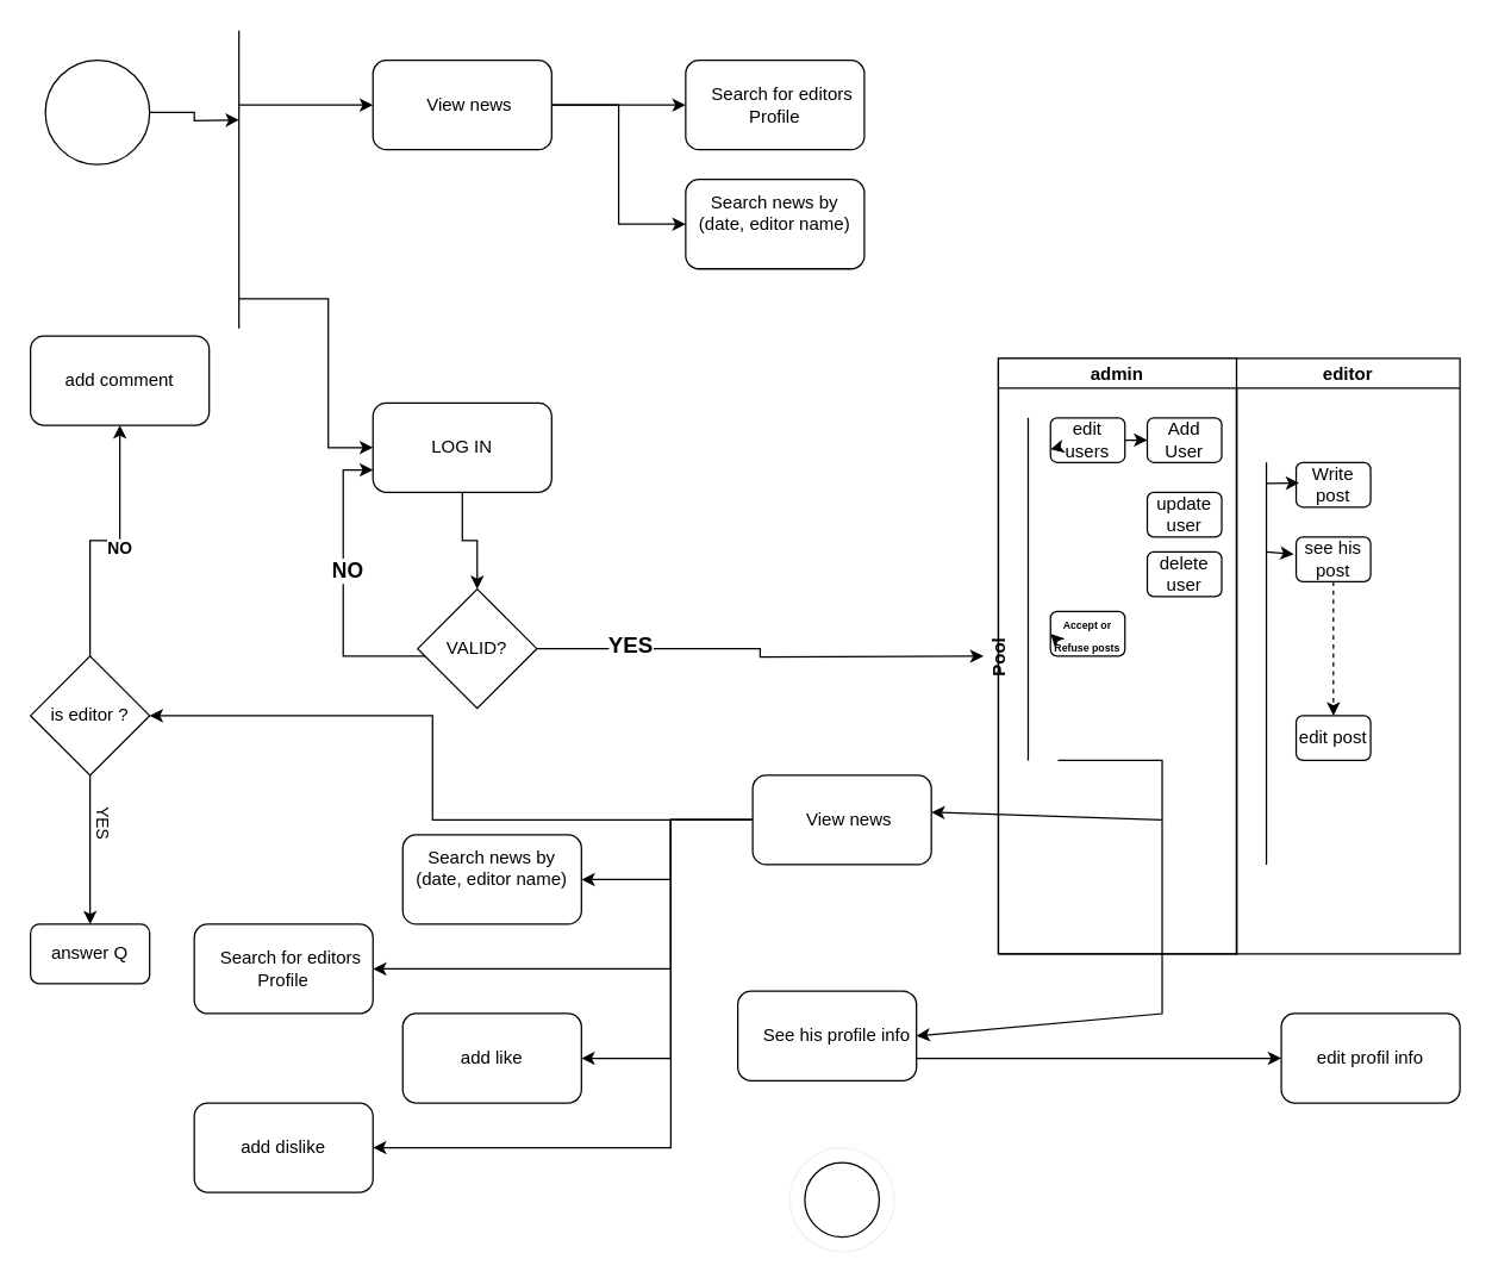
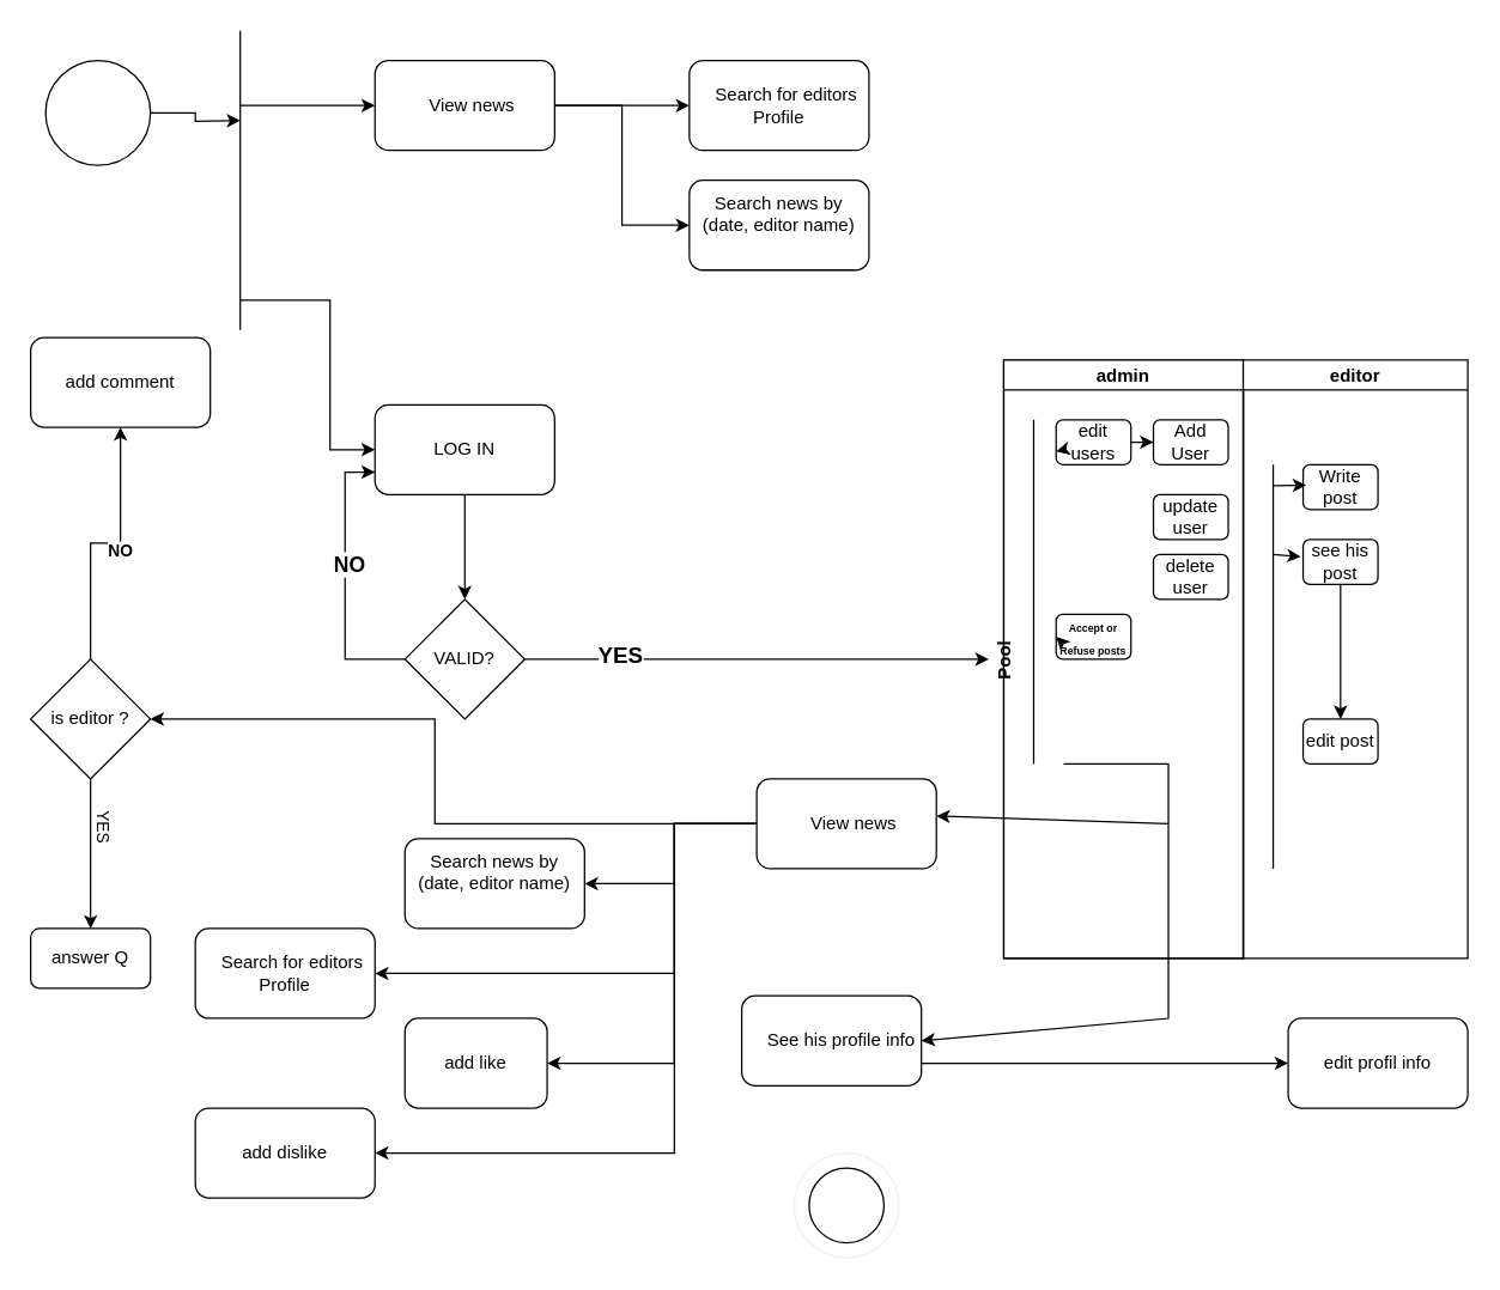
  <mxCell id="0" />
  <mxCell id="1" parent="0" />
  <mxCell id="2" style="edgeStyle=orthogonalEdgeStyle;rounded=0;orthogonalLoop=1;jettySize=auto;html=1;exitX=1;exitY=0.5;exitDx=0;exitDy=0;" parent="1" source="3" edge="1"><mxGeometry relative="1" as="geometry"><mxPoint x="160" y="80" as="targetPoint" /></mxGeometry></mxCell>
  <mxCell id="3" value="" style="ellipse;whiteSpace=wrap;html=1;aspect=fixed;" parent="1" vertex="1"><mxGeometry x="30" y="40" width="70" height="70" as="geometry" /></mxCell>
  <mxCell id="4" value="" style="ellipse;whiteSpace=wrap;html=1;strokeColor=#F0F0F0;fillColor=#ffffff;gradientColor=none;gradientDirection=north;" parent="1" vertex="1"><mxGeometry x="530" y="770" width="70" height="70" as="geometry" /></mxCell>
  <mxCell id="5" value="" style="ellipse;whiteSpace=wrap;html=1;" parent="1" vertex="1"><mxGeometry x="540" y="780" width="50" height="50" as="geometry" /></mxCell>
  <mxCell id="6" value="Pool" style="swimlane;childLayout=stackLayout;resizeParent=1;resizeParentMax=0;startSize=0;horizontal=0;horizontalStack=1;" parent="1" vertex="1"><mxGeometry x="670" y="240" width="160" height="400" as="geometry" /></mxCell>
  <mxCell id="7" value="admin" style="swimlane;startSize=20;" parent="6" vertex="1"><mxGeometry width="160" height="400" as="geometry" /></mxCell>
  <mxCell id="8" style="edgeStyle=orthogonalEdgeStyle;rounded=0;orthogonalLoop=1;jettySize=auto;html=1;" parent="7" source="9" target="11" edge="1"><mxGeometry relative="1" as="geometry" /></mxCell>
  <mxCell id="9" value="edit users&lt;br&gt;" style="rounded=1;whiteSpace=wrap;html=1;rotation=0;" parent="7" vertex="1"><mxGeometry x="35" y="40" width="50" height="30" as="geometry" /></mxCell>
  <mxCell id="10" value="" style="endArrow=none;html=1;rounded=0;" parent="7" edge="1"><mxGeometry width="50" height="50" relative="1" as="geometry"><mxPoint x="20" y="270" as="sourcePoint" /><mxPoint x="20" y="40" as="targetPoint" /></mxGeometry></mxCell>
  <mxCell id="11" value="Add User" style="rounded=1;whiteSpace=wrap;html=1;rotation=0;" parent="7" vertex="1"><mxGeometry x="100" y="40" width="50" height="30" as="geometry" /></mxCell>
  <mxCell id="12" value="update user" style="rounded=1;whiteSpace=wrap;html=1;rotation=0;" parent="7" vertex="1"><mxGeometry x="100" y="90" width="50" height="30" as="geometry" /></mxCell>
  <mxCell id="13" value="delete user" style="rounded=1;whiteSpace=wrap;html=1;rotation=0;" parent="7" vertex="1"><mxGeometry x="100" y="130" width="50" height="30" as="geometry" /></mxCell>
  <mxCell id="14" value="&lt;font style=&quot;font-size: 7px;&quot;&gt;&lt;b&gt;Accept or Refuse posts&lt;/b&gt;&lt;/font&gt;" style="rounded=1;whiteSpace=wrap;html=1;rotation=0;" parent="7" vertex="1"><mxGeometry x="35" y="170" width="50" height="30" as="geometry" /></mxCell>
  <mxCell id="15" value="" style="endArrow=none;html=1;rounded=0;" parent="1" edge="1"><mxGeometry width="50" height="50" relative="1" as="geometry"><mxPoint x="160" y="220" as="sourcePoint" /><mxPoint x="160" y="20" as="targetPoint" /><Array as="points"><mxPoint x="160" y="130" /></Array></mxGeometry></mxCell>
  <mxCell id="16" style="edgeStyle=orthogonalEdgeStyle;rounded=0;orthogonalLoop=1;jettySize=auto;html=1;" parent="1" source="18" target="19" edge="1"><mxGeometry relative="1" as="geometry" /></mxCell>
  <mxCell id="17" style="edgeStyle=orthogonalEdgeStyle;rounded=0;orthogonalLoop=1;jettySize=auto;html=1;entryX=0;entryY=0.5;entryDx=0;entryDy=0;" parent="1" source="18" target="20" edge="1"><mxGeometry relative="1" as="geometry" /></mxCell>
  <mxCell id="18" value="&amp;nbsp; &amp;nbsp;View news" style="rounded=1;whiteSpace=wrap;html=1;" parent="1" vertex="1"><mxGeometry x="250" y="40" width="120" height="60" as="geometry" /></mxCell>
  <mxCell id="19" value="&amp;nbsp; &amp;nbsp;Search for editors Profile" style="rounded=1;whiteSpace=wrap;html=1;" parent="1" vertex="1"><mxGeometry x="460" y="40" width="120" height="60" as="geometry" /></mxCell>
  <mxCell id="20" value="&lt;div&gt;Search news by (date, editor name)&lt;/div&gt;&lt;div&gt;&lt;br&gt;&lt;/div&gt;" style="rounded=1;whiteSpace=wrap;html=1;" parent="1" vertex="1"><mxGeometry x="460" y="120" width="120" height="60" as="geometry" /></mxCell>
  <mxCell id="21" value="" style="endArrow=classic;html=1;rounded=0;entryX=0;entryY=0.5;entryDx=0;entryDy=0;" parent="1" target="18" edge="1"><mxGeometry width="50" height="50" relative="1" as="geometry"><mxPoint x="160" y="70" as="sourcePoint" /><mxPoint x="460" y="150" as="targetPoint" /></mxGeometry></mxCell>
  <mxCell id="22" style="edgeStyle=orthogonalEdgeStyle;rounded=0;orthogonalLoop=1;jettySize=auto;html=1;entryX=0.5;entryY=0;entryDx=0;entryDy=0;" parent="1" source="23" target="29" edge="1"><mxGeometry relative="1" as="geometry" /></mxCell>
  <mxCell id="23" value="LOG IN" style="rounded=1;whiteSpace=wrap;html=1;" parent="1" vertex="1"><mxGeometry x="250" y="270" width="120" height="60" as="geometry" /></mxCell>
  <mxCell id="24" value="" style="endArrow=classic;html=1;rounded=0;entryX=0;entryY=0.5;entryDx=0;entryDy=0;" parent="1" target="23" edge="1"><mxGeometry width="50" height="50" relative="1" as="geometry"><mxPoint x="160" y="200" as="sourcePoint" /><mxPoint x="530" y="290" as="targetPoint" /><Array as="points"><mxPoint x="220" y="200" /><mxPoint x="220" y="300" /></Array></mxGeometry></mxCell>
  <mxCell id="25" style="edgeStyle=orthogonalEdgeStyle;rounded=0;orthogonalLoop=1;jettySize=auto;html=1;" parent="1" source="29" edge="1"><mxGeometry relative="1" as="geometry"><mxPoint x="660" y="440" as="targetPoint" /></mxGeometry></mxCell>
  <mxCell id="26" value="&lt;b&gt;&lt;font style=&quot;font-size: 15px;&quot;&gt;YES&lt;/font&gt;&lt;/b&gt;" style="edgeLabel;html=1;align=center;verticalAlign=middle;resizable=0;points=[];" parent="25" vertex="1" connectable="0"><mxGeometry x="-0.593" y="4" relative="1" as="geometry"><mxPoint as="offset" /></mxGeometry></mxCell>
  <mxCell id="27" style="edgeStyle=orthogonalEdgeStyle;rounded=0;orthogonalLoop=1;jettySize=auto;html=1;entryX=0;entryY=0.75;entryDx=0;entryDy=0;" parent="1" source="29" target="23" edge="1"><mxGeometry relative="1" as="geometry"><Array as="points"><mxPoint x="230" y="440" /><mxPoint x="230" y="315" /></Array></mxGeometry></mxCell>
  <mxCell id="28" value="&lt;b&gt;&lt;font style=&quot;font-size: 14px;&quot;&gt;NO&lt;/font&gt;&lt;/b&gt;" style="edgeLabel;html=1;align=center;verticalAlign=middle;resizable=0;points=[];" parent="27" vertex="1" connectable="0"><mxGeometry x="0.129" y="-2" relative="1" as="geometry"><mxPoint as="offset" /></mxGeometry></mxCell>
- <mxCell id="29" value="VALID?" style="rhombus;whiteSpace=wrap;html=1;" parent="1" vertex="1"><mxGeometry x="280" y="395" width="80" height="80" as="geometry" /></mxCell>
+ <mxCell id="29" value="VALID?" style="rhombus;whiteSpace=wrap;html=1;" parent="1" vertex="1"><mxGeometry x="270" y="400" width="80" height="80" as="geometry" /></mxCell>
  <mxCell id="30" value="editor" style="swimlane;startSize=20;" parent="1" vertex="1"><mxGeometry x="830" y="240" width="150" height="400" as="geometry" /></mxCell>
  <mxCell id="31" value="" style="endArrow=none;html=1;rounded=0;" edge="1" parent="30"><mxGeometry width="50" height="50" relative="1" as="geometry"><mxPoint x="20" y="340" as="sourcePoint" /><mxPoint x="20" y="70" as="targetPoint" /></mxGeometry></mxCell>
  <mxCell id="32" value="Write post" style="rounded=1;whiteSpace=wrap;html=1;rotation=0;" vertex="1" parent="30"><mxGeometry x="40" y="70" width="50" height="30" as="geometry" /></mxCell>
- <mxCell id="33" style="edgeStyle=orthogonalEdgeStyle;rounded=0;orthogonalLoop=1;jettySize=auto;html=1;entryX=0.5;entryY=0;entryDx=0;entryDy=0;dashed=1;" edge="1" parent="30" source="34" target="35"><mxGeometry relative="1" as="geometry" /></mxCell>
+ <mxCell id="33" style="edgeStyle=orthogonalEdgeStyle;rounded=0;orthogonalLoop=1;jettySize=auto;html=1;entryX=0.5;entryY=0;entryDx=0;entryDy=0;" edge="1" parent="30" source="34" target="35"><mxGeometry relative="1" as="geometry" /></mxCell>
  <mxCell id="34" value="see his post" style="rounded=1;whiteSpace=wrap;html=1;rotation=0;" vertex="1" parent="30"><mxGeometry x="40" y="120" width="50" height="30" as="geometry" /></mxCell>
  <mxCell id="35" value="edit post" style="rounded=1;whiteSpace=wrap;html=1;rotation=0;" vertex="1" parent="30"><mxGeometry x="40" y="240" width="50" height="30" as="geometry" /></mxCell>
  <mxCell id="36" value="" style="endArrow=classic;html=1;rounded=0;" parent="1" target="9" edge="1"><mxGeometry width="50" height="50" relative="1" as="geometry"><mxPoint x="710" y="300" as="sourcePoint" /><mxPoint x="770" y="360" as="targetPoint" /></mxGeometry></mxCell>
  <mxCell id="37" value="" style="endArrow=classic;html=1;rounded=0;entryX=0;entryY=0.5;entryDx=0;entryDy=0;" parent="1" target="14" edge="1"><mxGeometry width="50" height="50" relative="1" as="geometry"><mxPoint x="710" y="430" as="sourcePoint" /><mxPoint x="770" y="370" as="targetPoint" /></mxGeometry></mxCell>
  <mxCell id="38" style="edgeStyle=orthogonalEdgeStyle;rounded=0;orthogonalLoop=1;jettySize=auto;html=1;entryX=1;entryY=0.5;entryDx=0;entryDy=0;" parent="1" source="43" target="45" edge="1"><mxGeometry relative="1" as="geometry"><Array as="points"><mxPoint x="450" y="550" /><mxPoint x="450" y="590" /></Array></mxGeometry></mxCell>
  <mxCell id="39" style="edgeStyle=orthogonalEdgeStyle;rounded=0;orthogonalLoop=1;jettySize=auto;html=1;entryX=1;entryY=0.5;entryDx=0;entryDy=0;" parent="1" source="43" target="47" edge="1"><mxGeometry relative="1" as="geometry"><Array as="points"><mxPoint x="450" y="550" /><mxPoint x="450" y="710" /></Array></mxGeometry></mxCell>
  <mxCell id="40" style="edgeStyle=orthogonalEdgeStyle;rounded=0;orthogonalLoop=1;jettySize=auto;html=1;entryX=1;entryY=0.5;entryDx=0;entryDy=0;" parent="1" source="43" target="48" edge="1"><mxGeometry relative="1" as="geometry"><Array as="points"><mxPoint x="450" y="550" /><mxPoint x="450" y="770" /></Array></mxGeometry></mxCell>
  <mxCell id="41" style="edgeStyle=orthogonalEdgeStyle;rounded=0;orthogonalLoop=1;jettySize=auto;html=1;entryX=1;entryY=0.5;entryDx=0;entryDy=0;" parent="1" source="43" target="58" edge="1"><mxGeometry relative="1" as="geometry"><Array as="points"><mxPoint x="290" y="550" /><mxPoint x="290" y="480" /></Array></mxGeometry></mxCell>
  <mxCell id="42" style="edgeStyle=orthogonalEdgeStyle;rounded=0;orthogonalLoop=1;jettySize=auto;html=1;entryX=1;entryY=0.5;entryDx=0;entryDy=0;" parent="1" source="43" target="44" edge="1"><mxGeometry relative="1" as="geometry"><Array as="points"><mxPoint x="450" y="550" /><mxPoint x="450" y="650" /></Array></mxGeometry></mxCell>
  <mxCell id="43" value="&amp;nbsp; &amp;nbsp;View news" style="rounded=1;whiteSpace=wrap;html=1;" parent="1" vertex="1"><mxGeometry x="505" y="520" width="120" height="60" as="geometry" /></mxCell>
  <mxCell id="44" value="&amp;nbsp; &amp;nbsp;Search for editors Profile" style="rounded=1;whiteSpace=wrap;html=1;" parent="1" vertex="1"><mxGeometry x="130" y="620" width="120" height="60" as="geometry" /></mxCell>
  <mxCell id="45" value="&lt;div&gt;Search news by (date, editor name)&lt;/div&gt;&lt;div&gt;&lt;br&gt;&lt;/div&gt;" style="rounded=1;whiteSpace=wrap;html=1;" parent="1" vertex="1"><mxGeometry x="270" y="560" width="120" height="60" as="geometry" /></mxCell>
  <mxCell id="46" value="&lt;div&gt;add comment&lt;/div&gt;" style="rounded=1;whiteSpace=wrap;html=1;" parent="1" vertex="1"><mxGeometry x="20" y="225" width="120" height="60" as="geometry" /></mxCell>
- <mxCell id="47" value="&lt;div&gt;add like&lt;/div&gt;" style="rounded=1;whiteSpace=wrap;html=1;" parent="1" vertex="1"><mxGeometry x="270" y="680" width="120" height="60" as="geometry" /></mxCell>
+ <mxCell id="47" value="&lt;div&gt;add like&lt;/div&gt;" style="rounded=1;whiteSpace=wrap;html=1;" parent="1" vertex="1"><mxGeometry x="270" y="680" width="95" height="60" as="geometry" /></mxCell>
  <mxCell id="48" value="&lt;div&gt;add dislike&lt;/div&gt;" style="rounded=1;whiteSpace=wrap;html=1;" parent="1" vertex="1"><mxGeometry x="130" y="740" width="120" height="60" as="geometry" /></mxCell>
  <mxCell id="49" value="" style="endArrow=classic;html=1;rounded=0;entryX=1;entryY=0.413;entryDx=0;entryDy=0;entryPerimeter=0;" parent="1" target="43" edge="1"><mxGeometry width="50" height="50" relative="1" as="geometry"><mxPoint x="780" y="550" as="sourcePoint" /><mxPoint x="800" y="520" as="targetPoint" /></mxGeometry></mxCell>
  <mxCell id="50" value="" style="endArrow=none;html=1;rounded=0;" parent="1" edge="1"><mxGeometry width="50" height="50" relative="1" as="geometry"><mxPoint x="780" y="550" as="sourcePoint" /><mxPoint x="710" y="510" as="targetPoint" /><Array as="points"><mxPoint x="780" y="510" /></Array></mxGeometry></mxCell>
  <mxCell id="51" style="edgeStyle=orthogonalEdgeStyle;rounded=0;orthogonalLoop=1;jettySize=auto;html=1;entryX=0;entryY=0.5;entryDx=0;entryDy=0;" edge="1" parent="1" source="52" target="60"><mxGeometry relative="1" as="geometry"><Array as="points"><mxPoint x="690" y="710" /><mxPoint x="690" y="710" /></Array></mxGeometry></mxCell>
  <mxCell id="52" value="&lt;div&gt;&amp;nbsp; &amp;nbsp; See his profile info&lt;/div&gt;" style="rounded=1;whiteSpace=wrap;html=1;" parent="1" vertex="1"><mxGeometry x="495" y="665" width="120" height="60" as="geometry" /></mxCell>
  <mxCell id="53" value="" style="endArrow=classic;html=1;rounded=0;entryX=1;entryY=0.5;entryDx=0;entryDy=0;" parent="1" target="52" edge="1"><mxGeometry width="50" height="50" relative="1" as="geometry"><mxPoint x="780" y="550" as="sourcePoint" /><mxPoint x="760" y="590" as="targetPoint" /><Array as="points"><mxPoint x="780" y="600" /><mxPoint x="780" y="680" /></Array></mxGeometry></mxCell>
  <mxCell id="54" style="edgeStyle=orthogonalEdgeStyle;rounded=0;orthogonalLoop=1;jettySize=auto;html=1;" parent="1" source="58" target="59" edge="1"><mxGeometry relative="1" as="geometry" /></mxCell>
  <mxCell id="55" value="YES" style="edgeLabel;html=1;align=center;verticalAlign=middle;resizable=0;points=[];rotation=90;" parent="54" vertex="1" connectable="0"><mxGeometry x="-0.24" y="1" relative="1" as="geometry"><mxPoint x="9" y="-7" as="offset" /></mxGeometry></mxCell>
  <mxCell id="56" style="edgeStyle=orthogonalEdgeStyle;rounded=0;orthogonalLoop=1;jettySize=auto;html=1;" parent="1" source="58" target="46" edge="1"><mxGeometry relative="1" as="geometry" /></mxCell>
  <mxCell id="57" value="&lt;b&gt;NO&lt;/b&gt;" style="edgeLabel;html=1;align=center;verticalAlign=middle;resizable=0;points=[];" parent="56" vertex="1" connectable="0"><mxGeometry x="0.109" y="-5" relative="1" as="geometry"><mxPoint as="offset" /></mxGeometry></mxCell>
  <mxCell id="58" value="is editor ?" style="rhombus;whiteSpace=wrap;html=1;" parent="1" vertex="1"><mxGeometry y="440" width="80" height="80" as="geometry" x="20" /></mxCell>
  <mxCell id="59" value="answer Q" style="rounded=1;whiteSpace=wrap;html=1;" parent="1" vertex="1"><mxGeometry y="620" width="80" height="40" as="geometry" x="20" /></mxCell>
  <mxCell id="60" value="edit profil info" style="rounded=1;whiteSpace=wrap;html=1;" vertex="1" parent="1"><mxGeometry x="860" y="680" width="120" height="60" as="geometry" /></mxCell>
  <mxCell id="61" value="" style="endArrow=classic;html=1;rounded=0;entryX=0.04;entryY=0.457;entryDx=0;entryDy=0;entryPerimeter=0;" edge="1" parent="1" target="32"><mxGeometry width="50" height="50" relative="1" as="geometry"><mxPoint x="850" y="324" as="sourcePoint" /><mxPoint x="890" y="330" as="targetPoint" /></mxGeometry></mxCell>
  <mxCell id="62" value="" style="endArrow=classic;html=1;rounded=0;entryX=-0.033;entryY=0.382;entryDx=0;entryDy=0;entryPerimeter=0;" edge="1" parent="1" target="34"><mxGeometry width="50" height="50" relative="1" as="geometry"><mxPoint x="850" y="370" as="sourcePoint" /><mxPoint x="890" y="330" as="targetPoint" /><Array as="points"><mxPoint x="850" y="370" /></Array></mxGeometry></mxCell>
